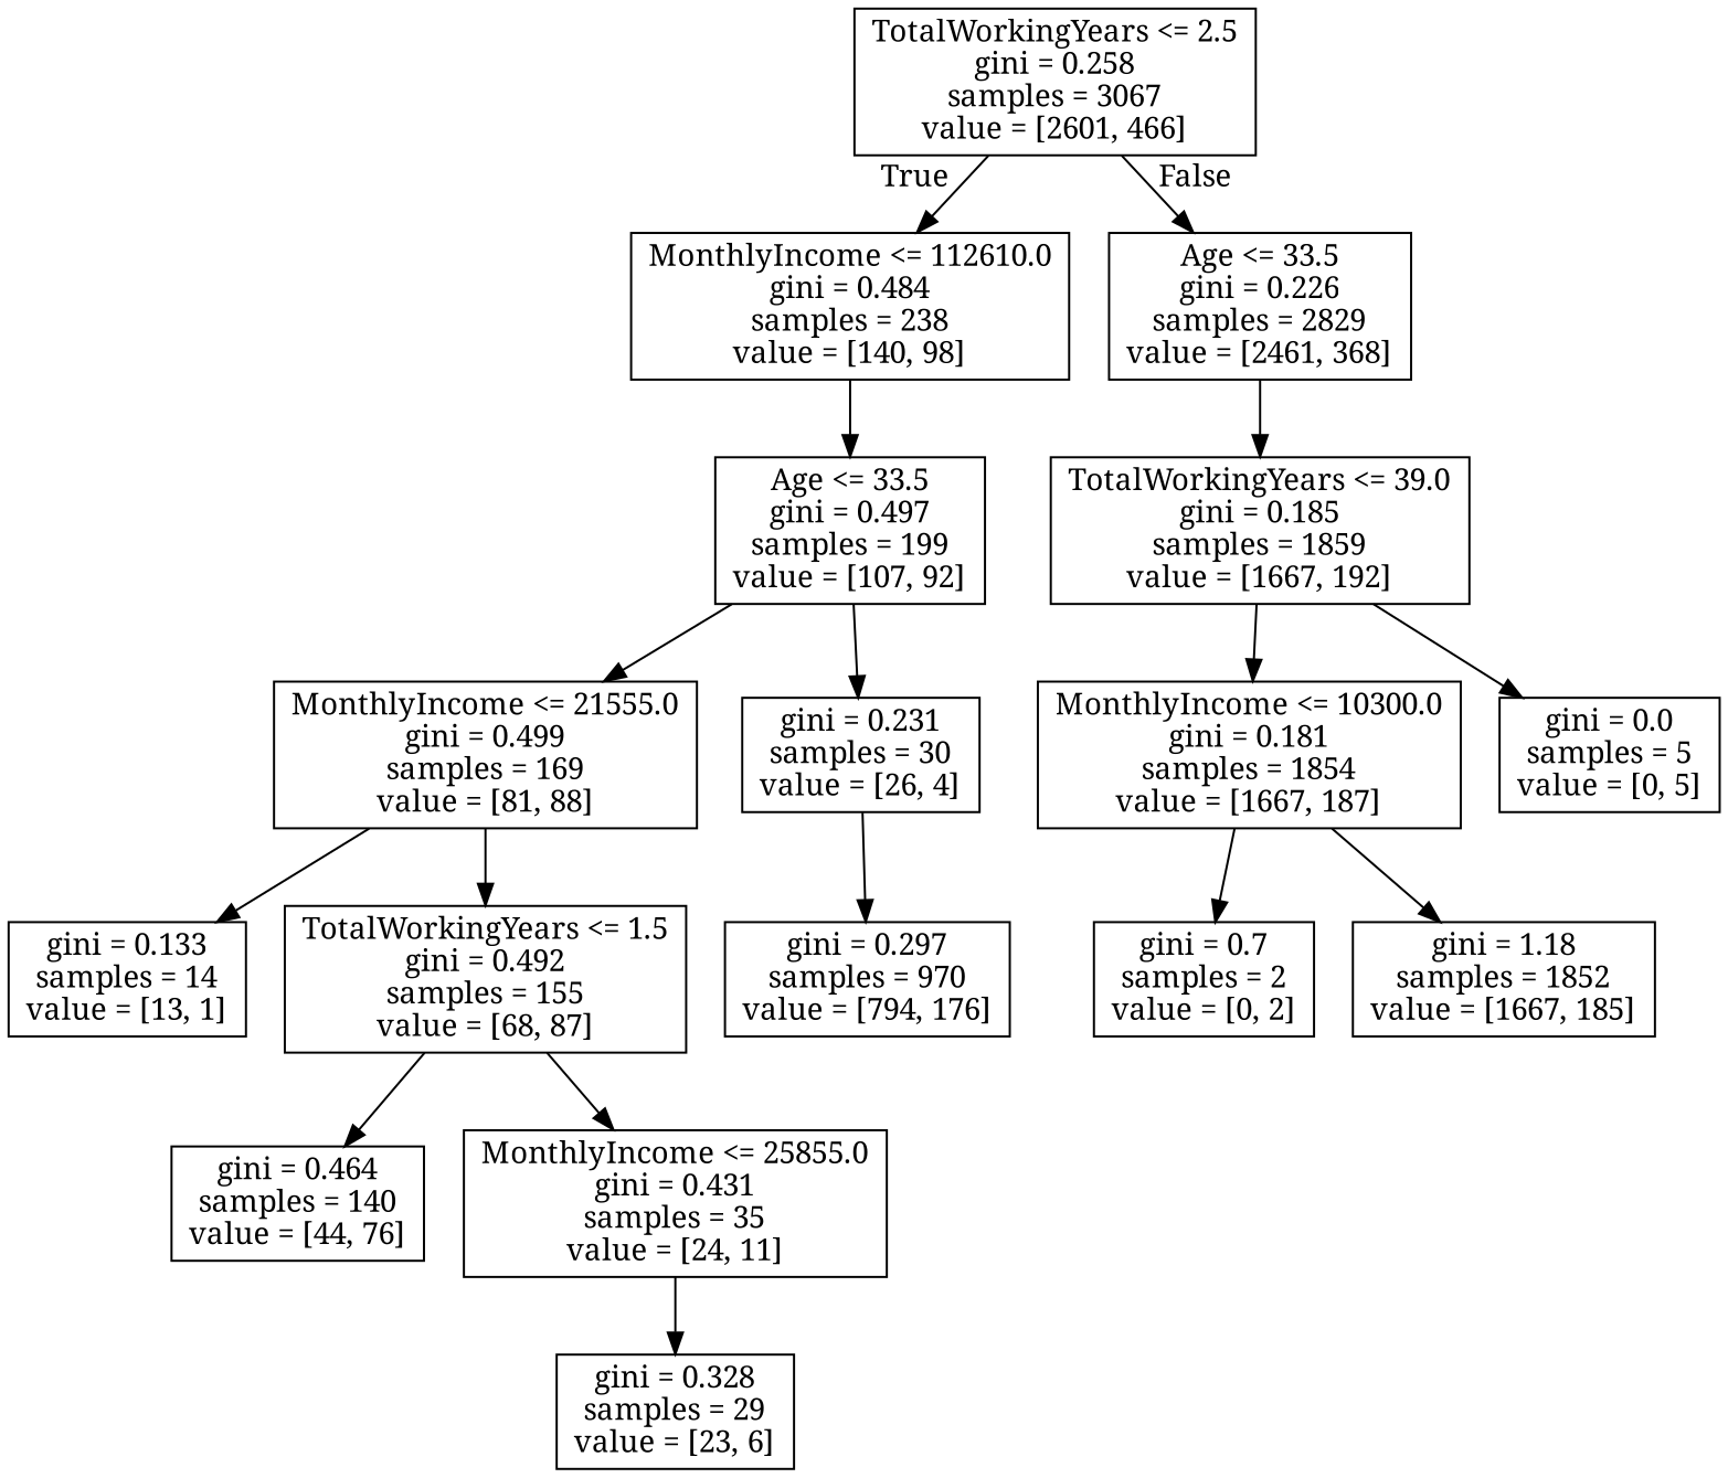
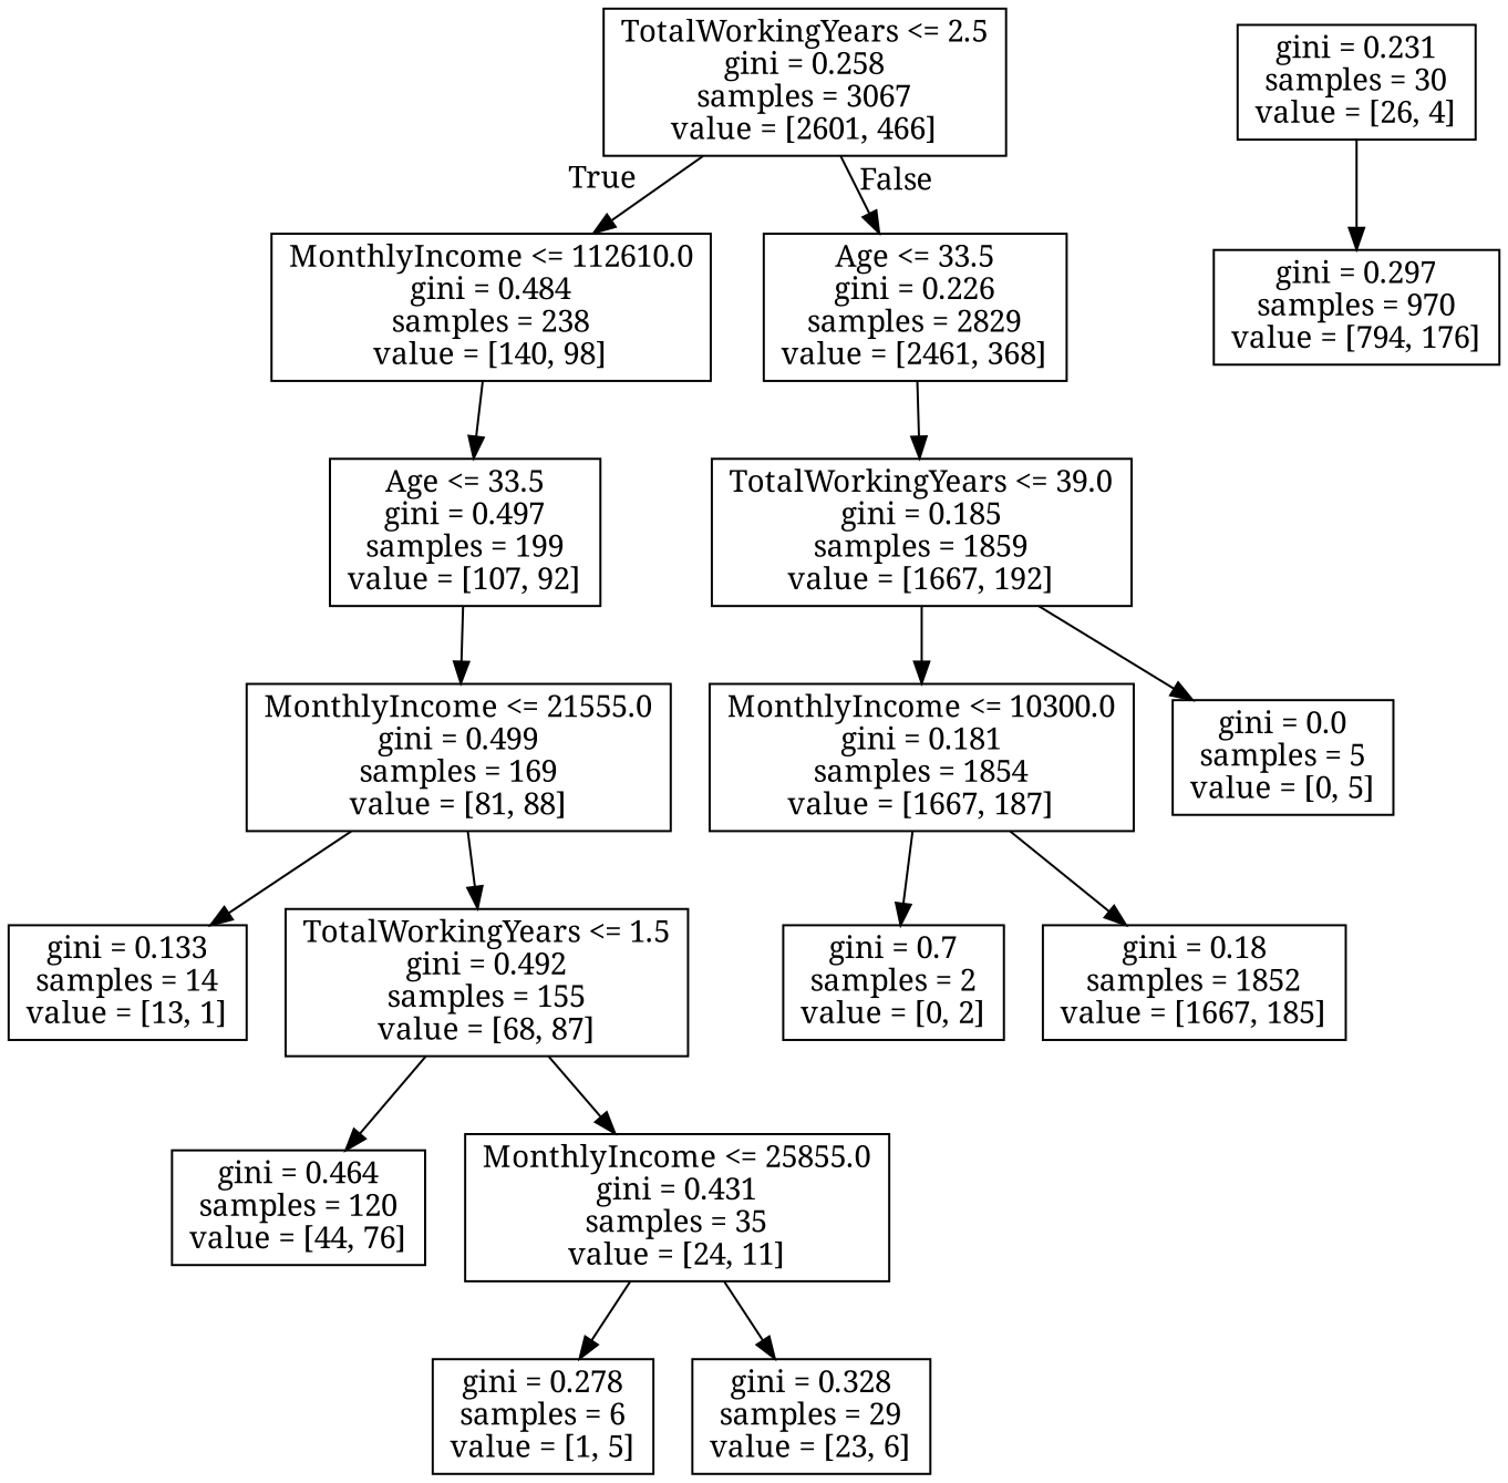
  digraph {
    fontname="Noto Serif"
    node [fontname="Noto Serif" shape=box]
    edge [fontname="Noto Serif"]
    n1 [label="TotalWorkingYears <= 2.5\ngini = 0.258\nsamples = 3067\nvalue = [2601, 466]"]
    n2 [label="MonthlyIncome <= 112610.0\ngini = 0.484\nsamples = 238\nvalue = [140, 98]"]
    n3 [label="Age <= 33.5\ngini = 0.226\nsamples = 2829\nvalue = [2461, 368]"]
    n4 [label="Age <= 33.5\ngini = 0.497\nsamples = 199\nvalue = [107, 92]"]
    n5 [label="TotalWorkingYears <= 39.0\ngini = 0.185\nsamples = 1859\nvalue = [1667, 192]"]
    n6 [label="MonthlyIncome <= 21555.0\ngini = 0.499\nsamples = 169\nvalue = [81, 88]"]
    n7 [label="gini = 0.231\nsamples = 30\nvalue = [26, 4]"]
    n8 [label="gini = 0.133\nsamples = 14\nvalue = [13, 1]"]
    n9 [label="TotalWorkingYears <= 1.5\ngini = 0.492\nsamples = 155\nvalue = [68, 87]"]
    n10 [label="gini = 0.297\nsamples = 970\nvalue = [794, 176]"]
-   n11 [label="gini = 0.464\nsamples = 140\nvalue = [44, 76]"]
+   n11 [label="gini = 0.464\nsamples = 120\nvalue = [44, 76]"]
    n12 [label="MonthlyIncome <= 25855.0\ngini = 0.431\nsamples = 35\nvalue = [24, 11]"]
+   n13 [label="gini = 0.278\nsamples = 6\nvalue = [1, 5]"]
    n14 [label="gini = 0.328\nsamples = 29\nvalue = [23, 6]"]
    n15 [label="MonthlyIncome <= 10300.0\ngini = 0.181\nsamples = 1854\nvalue = [1667, 187]"]
    n16 [label="gini = 0.0\nsamples = 5\nvalue = [0, 5]"]
    n17 [label="gini = 0.7\nsamples = 2\nvalue = [0, 2]"]
-   n18 [label="gini = 1.18\nsamples = 1852\nvalue = [1667, 185]"]
+   n18 [label="gini = 0.18\nsamples = 1852\nvalue = [1667, 185]"]
    n1 -> n2 [headlabel=True labelangle=45 labeldistance=2.5]
    n1 -> n3 [headlabel=False labelangle=-45 labeldistance=2.5]
    n2 -> n4
    n3 -> n5
    n4 -> n6
-   n4 -> n7
    n5 -> n15
    n5 -> n16
    n6 -> n8
    n6 -> n9
    n7 -> n10
    n9 -> n11
    n9 -> n12
+   n12 -> n13
    n12 -> n14
    n15 -> n17
    n15 -> n18
  }
